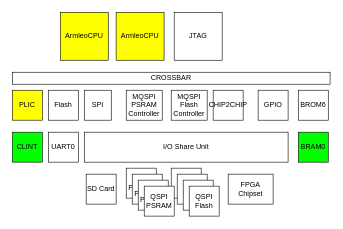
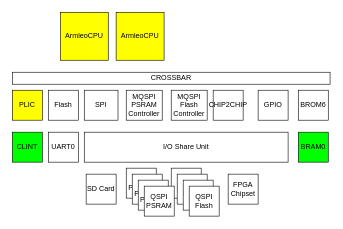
  <mxCell id="0" />
  <mxCell id="1" parent="0" />
  <mxCell id="2" value="ArmleoCPU&lt;br&gt;" style="rounded=0;whiteSpace=wrap;html=1;fillColor=#FFFF00;" parent="1" vertex="1"><mxGeometry x="100" y="20" width="80" height="80" as="geometry" /></mxCell>
  <mxCell id="3" value="CROSSBAR" style="rounded=0;whiteSpace=wrap;html=1;" parent="1" vertex="1"><mxGeometry x="20" y="120" width="530" height="20" as="geometry" /></mxCell>
  <mxCell id="4" value="ArmleoCPU&lt;br&gt;" style="rounded=0;whiteSpace=wrap;html=1;fillColor=#FFFF00;" parent="1" vertex="1"><mxGeometry x="193.13" y="20" width="80" height="80" as="geometry" /></mxCell>
  <mxCell id="5" value="PLIC" style="rounded=0;whiteSpace=wrap;html=1;fillColor=#FFFF00;" parent="1" vertex="1"><mxGeometry x="20" y="150" width="50" height="50" as="geometry" /></mxCell>
  <mxCell id="6" value="CLINT" style="rounded=0;whiteSpace=wrap;html=1;fillColor=#00FF00;" parent="1" vertex="1"><mxGeometry x="20" y="220" width="50" height="50" as="geometry" /></mxCell>
  <mxCell id="7" value="Flash" style="rounded=0;whiteSpace=wrap;html=1;" parent="1" vertex="1"><mxGeometry x="80" y="150" width="50" height="50" as="geometry" /></mxCell>
  <mxCell id="8" value="UART0" style="rounded=0;whiteSpace=wrap;html=1;" parent="1" vertex="1"><mxGeometry x="80" y="220" width="50" height="50" as="geometry" /></mxCell>
- <mxCell id="9" value="SPI" style="rounded=0;whiteSpace=wrap;html=1;" parent="1" vertex="1"><mxGeometry x="140" y="150" width="45" height="50" as="geometry" /></mxCell>
+ <mxCell id="9" value="SPI" style="rounded=0;whiteSpace=wrap;html=1;" parent="1" vertex="1"><mxGeometry x="140" y="150" width="56.25" height="50" as="geometry" /></mxCell>
  <mxCell id="10" value="SD Card" style="rounded=0;whiteSpace=wrap;html=1;" parent="1" vertex="1"><mxGeometry x="143.13" y="290" width="50" height="50" as="geometry" /></mxCell>
  <mxCell id="11" value="QSPI Flash" style="rounded=0;whiteSpace=wrap;html=1;" parent="1" vertex="1"><mxGeometry x="285" y="280" width="50" height="50" as="geometry" /></mxCell>
  <mxCell id="12" value="CHIP2CHIP" style="rounded=0;whiteSpace=wrap;html=1;" parent="1" vertex="1"><mxGeometry x="355" y="150" width="50" height="50" as="geometry" /></mxCell>
  <mxCell id="13" value="BRAM0" style="rounded=0;whiteSpace=wrap;html=1;fillColor=#00FF00;" parent="1" vertex="1"><mxGeometry x="497" y="220" width="50" height="50" as="geometry" /></mxCell>
  <mxCell id="14" value="BROM6" style="rounded=0;whiteSpace=wrap;html=1;" parent="1" vertex="1"><mxGeometry x="497" y="150" width="50" height="50" as="geometry" /></mxCell>
- <mxCell id="15" value="JTAG" style="rounded=0;whiteSpace=wrap;html=1;" parent="1" vertex="1"><mxGeometry x="290" y="20" width="80" height="80" as="geometry" /></mxCell>
  <mxCell id="16" value="GPIO" style="rounded=0;whiteSpace=wrap;html=1;" parent="1" vertex="1"><mxGeometry x="430" y="150" width="50" height="50" as="geometry" /></mxCell>
  <mxCell id="17" value="QSPI Flash" style="rounded=0;whiteSpace=wrap;html=1;" parent="1" vertex="1"><mxGeometry x="295" y="290" width="50" height="50" as="geometry" /></mxCell>
  <mxCell id="18" value="QSPI Flash" style="rounded=0;whiteSpace=wrap;html=1;" parent="1" vertex="1"><mxGeometry x="305" y="300" width="50" height="50" as="geometry" /></mxCell>
  <mxCell id="19" value="QSPI Flash" style="rounded=0;whiteSpace=wrap;html=1;" parent="1" vertex="1"><mxGeometry x="315" y="310" width="50" height="50" as="geometry" /></mxCell>
  <mxCell id="20" value="MQSPI&lt;br&gt;PSRAM&lt;br&gt;Controller" style="rounded=0;whiteSpace=wrap;html=1;" parent="1" vertex="1"><mxGeometry x="210" y="150" width="60" height="50" as="geometry" /></mxCell>
  <mxCell id="21" value="MQSPI&lt;br&gt;Flash&lt;br&gt;Controller" style="rounded=0;whiteSpace=wrap;html=1;" parent="1" vertex="1"><mxGeometry x="285" y="150" width="60" height="50" as="geometry" /></mxCell>
  <mxCell id="22" value="I/O Share Unit" style="rounded=0;whiteSpace=wrap;html=1;" parent="1" vertex="1"><mxGeometry x="140" y="220" width="340" height="50" as="geometry" /></mxCell>
  <mxCell id="23" value="QSPI PSRAM" style="rounded=0;whiteSpace=wrap;html=1;" parent="1" vertex="1"><mxGeometry x="210" y="280" width="50" height="50" as="geometry" /></mxCell>
  <mxCell id="24" value="QSPI PSRAM" style="rounded=0;whiteSpace=wrap;html=1;" parent="1" vertex="1"><mxGeometry x="220" y="290" width="50" height="50" as="geometry" /></mxCell>
  <mxCell id="25" value="QSPI PSRAM" style="rounded=0;whiteSpace=wrap;html=1;" parent="1" vertex="1"><mxGeometry x="230" y="300" width="50" height="50" as="geometry" /></mxCell>
  <mxCell id="26" value="QSPI PSRAM" style="rounded=0;whiteSpace=wrap;html=1;" parent="1" vertex="1"><mxGeometry x="240" y="310" width="50" height="50" as="geometry" /></mxCell>
- <mxCell id="27" value="FPGA&lt;br&gt;Chipset" style="rounded=0;whiteSpace=wrap;html=1;" parent="1" vertex="1"><mxGeometry x="380" y="290" width="75" height="50" as="geometry" /></mxCell>
+ <mxCell id="27" value="FPGA&lt;br&gt;Chipset" style="rounded=0;whiteSpace=wrap;html=1;" parent="1" vertex="1"><mxGeometry x="380" y="290" width="50" height="50" as="geometry" /></mxCell>
